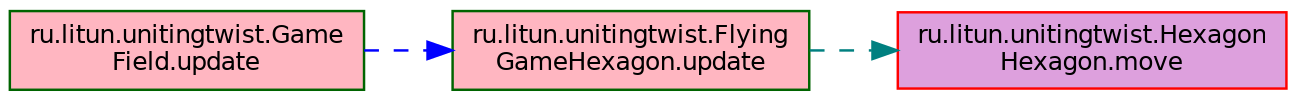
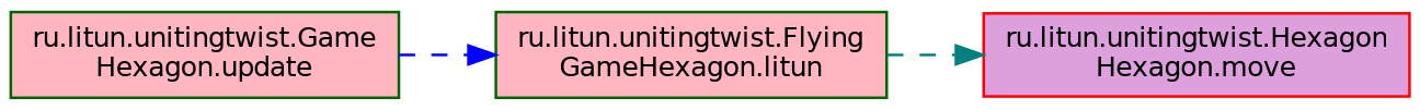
  digraph {
    rankdir=LR
    node [color=darkgreen fillcolor=lightpink fontname=Helvetica fontsize=10 shape=record style=filled]
    edge [arrowhead=normal fontname=Helvetica fontsize=10 labelfontname=Helvetica labelfontsize=10 style=dashed]
-   n1 [fontcolor=black height=0.2 label="ru.litun.unitingtwist.Game\lField.update" width=0.4]
-   n2 [height=0.2 label="ru.litun.unitingtwist.Flying\lGameHexagon.update" width=0.4]
+   n1 [fontcolor=black height=0.2 label="ru.litun.unitingtwist.Game\lHexagon.update" width=0.4]
+   n2 [height=0.2 label="ru.litun.unitingtwist.Flying\lGameHexagon.litun" width=0.4]
    n3 [color=red fillcolor=plum height=0.2 label="ru.litun.unitingtwist.Hexagon\lHexagon.move" width=0.4]
    n1 -> n2 [color=blue]
    n2 -> n3 [color=teal]
  }
